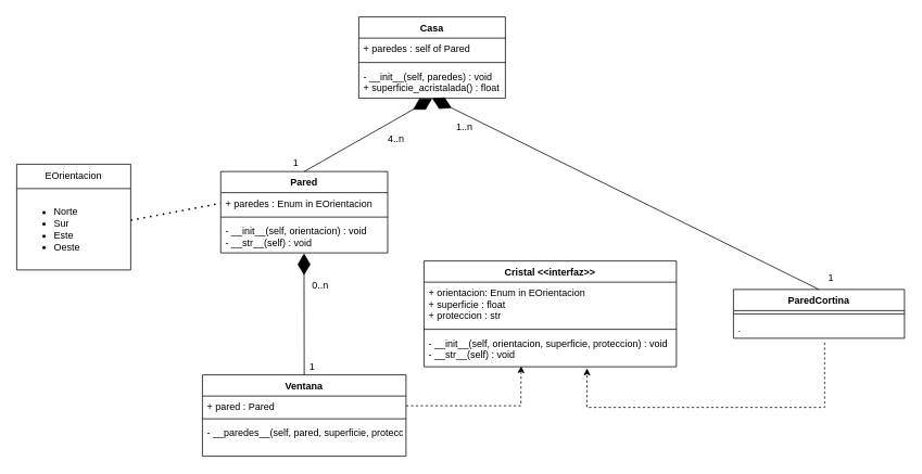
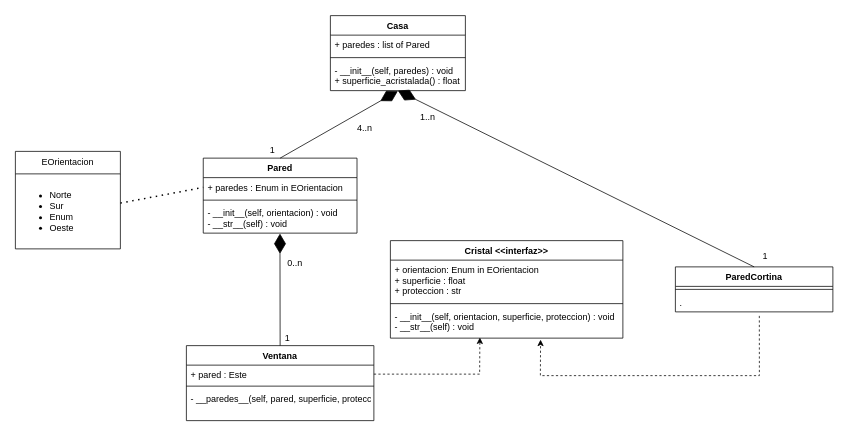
  <mxCell id="0" />
  <mxCell id="1" parent="0" />
  <mxCell id="2" value="Casa" style="swimlane;fontStyle=1;align=center;verticalAlign=top;childLayout=stackLayout;horizontal=1;startSize=26;horizontalStack=0;resizeParent=1;resizeParentMax=0;resizeLast=0;collapsible=1;marginBottom=0;rounded=0;" parent="1" vertex="1"><mxGeometry x="440" y="20" width="180" height="100" as="geometry" /></mxCell>
- <mxCell id="3" value="+ paredes : self of Pared" style="text;strokeColor=none;fillColor=none;align=left;verticalAlign=top;spacingLeft=4;spacingRight=4;overflow=hidden;rotatable=0;points=[[0,0.5],[1,0.5]];portConstraint=eastwest;rounded=0;" parent="2" vertex="1"><mxGeometry y="26" width="180" height="26" as="geometry" /></mxCell>
+ <mxCell id="3" value="+ paredes : list of Pared" style="text;strokeColor=none;fillColor=none;align=left;verticalAlign=top;spacingLeft=4;spacingRight=4;overflow=hidden;rotatable=0;points=[[0,0.5],[1,0.5]];portConstraint=eastwest;rounded=0;" parent="2" vertex="1"><mxGeometry y="26" width="180" height="26" as="geometry" /></mxCell>
  <mxCell id="4" value="" style="line;strokeWidth=1;fillColor=none;align=left;verticalAlign=middle;spacingTop=-1;spacingLeft=3;spacingRight=3;rotatable=0;labelPosition=right;points=[];portConstraint=eastwest;strokeColor=inherit;rounded=0;" parent="2" vertex="1"><mxGeometry y="52" width="180" height="8" as="geometry" /></mxCell>
  <mxCell id="5" value="- __init__(self, paredes) : void&#10;+ superficie_acristalada() : float" style="text;strokeColor=none;fillColor=none;align=left;verticalAlign=top;spacingLeft=4;spacingRight=4;overflow=hidden;rotatable=0;points=[[0,0.5],[1,0.5]];portConstraint=eastwest;rounded=0;" parent="2" vertex="1"><mxGeometry y="60" width="180" height="40" as="geometry" /></mxCell>
  <mxCell id="6" value="Pared" style="swimlane;fontStyle=1;align=center;verticalAlign=top;childLayout=stackLayout;horizontal=1;startSize=26;horizontalStack=0;resizeParent=1;resizeParentMax=0;resizeLast=0;collapsible=1;marginBottom=0;rounded=0;" parent="1" vertex="1"><mxGeometry x="270.5" y="210" width="205" height="100" as="geometry" /></mxCell>
  <mxCell id="7" value="+ paredes : Enum in EOrientacion" style="text;strokeColor=none;fillColor=none;align=left;verticalAlign=top;spacingLeft=4;spacingRight=4;overflow=hidden;rotatable=0;points=[[0,0.5],[1,0.5]];portConstraint=eastwest;rounded=0;" parent="6" vertex="1"><mxGeometry y="26" width="205" height="26" as="geometry" /></mxCell>
  <mxCell id="8" value="" style="line;strokeWidth=1;fillColor=none;align=left;verticalAlign=middle;spacingTop=-1;spacingLeft=3;spacingRight=3;rotatable=0;labelPosition=right;points=[];portConstraint=eastwest;strokeColor=inherit;rounded=0;" parent="6" vertex="1"><mxGeometry y="52" width="205" height="8" as="geometry" /></mxCell>
  <mxCell id="9" value="- __init__(self, orientacion) : void&#10;- __str__(self) : void" style="text;strokeColor=none;fillColor=none;align=left;verticalAlign=top;spacingLeft=4;spacingRight=4;overflow=hidden;rotatable=0;points=[[0,0.5],[1,0.5]];portConstraint=eastwest;rounded=0;" parent="6" vertex="1"><mxGeometry y="60" width="205" height="40" as="geometry" /></mxCell>
  <mxCell id="10" value="EOrientacion" style="swimlane;fontStyle=0;childLayout=stackLayout;horizontal=1;startSize=30;horizontalStack=0;resizeParent=1;resizeParentMax=0;resizeLast=0;collapsible=1;marginBottom=0;whiteSpace=wrap;html=1;rounded=0;" parent="1" vertex="1"><mxGeometry x="20" y="201" width="140" height="130" as="geometry" /></mxCell>
- <mxCell id="11" value="&lt;ul&gt;&lt;li&gt;Norte&lt;/li&gt;&lt;li&gt;Sur&lt;/li&gt;&lt;li&gt;Este&lt;/li&gt;&lt;li&gt;Oeste&lt;/li&gt;&lt;/ul&gt;" style="text;strokeColor=none;fillColor=none;align=left;verticalAlign=middle;spacingLeft=4;spacingRight=4;overflow=hidden;points=[[0,0.5],[1,0.5]];portConstraint=eastwest;rotatable=0;whiteSpace=wrap;html=1;rounded=0;" parent="10" vertex="1"><mxGeometry y="30" width="140" height="100" as="geometry" /></mxCell>
+ <mxCell id="11" value="&lt;ul&gt;&lt;li&gt;Norte&lt;/li&gt;&lt;li&gt;Sur&lt;/li&gt;&lt;li&gt;Enum&lt;/li&gt;&lt;li&gt;Oeste&lt;/li&gt;&lt;/ul&gt;" style="text;strokeColor=none;fillColor=none;align=left;verticalAlign=middle;spacingLeft=4;spacingRight=4;overflow=hidden;points=[[0,0.5],[1,0.5]];portConstraint=eastwest;rotatable=0;whiteSpace=wrap;html=1;rounded=0;" parent="10" vertex="1"><mxGeometry y="30" width="140" height="100" as="geometry" /></mxCell>
  <mxCell id="12" value="Ventana" style="swimlane;fontStyle=1;align=center;verticalAlign=top;childLayout=stackLayout;horizontal=1;startSize=26;horizontalStack=0;resizeParent=1;resizeParentMax=0;resizeLast=0;collapsible=1;marginBottom=0;rounded=0;" parent="1" vertex="1"><mxGeometry x="248" y="460" width="250" height="100" as="geometry" /></mxCell>
- <mxCell id="13" value="+ pared : Pared" style="text;strokeColor=none;fillColor=none;align=left;verticalAlign=top;spacingLeft=4;spacingRight=4;overflow=hidden;rotatable=0;points=[[0,0.5],[1,0.5]];portConstraint=eastwest;rounded=0;" parent="12" vertex="1"><mxGeometry y="26" width="250" height="24" as="geometry" /></mxCell>
+ <mxCell id="13" value="+ pared : Este" style="text;strokeColor=none;fillColor=none;align=left;verticalAlign=top;spacingLeft=4;spacingRight=4;overflow=hidden;rotatable=0;points=[[0,0.5],[1,0.5]];portConstraint=eastwest;rounded=0;" parent="12" vertex="1"><mxGeometry y="26" width="250" height="24" as="geometry" /></mxCell>
  <mxCell id="14" value="" style="line;strokeWidth=1;fillColor=none;align=left;verticalAlign=middle;spacingTop=-1;spacingLeft=3;spacingRight=3;rotatable=0;labelPosition=right;points=[];portConstraint=eastwest;strokeColor=inherit;rounded=0;" parent="12" vertex="1"><mxGeometry y="50" width="250" height="8" as="geometry" /></mxCell>
  <mxCell id="15" value="- __paredes__(self, pared, superficie, proteccion)" style="text;strokeColor=none;fillColor=none;align=left;verticalAlign=top;spacingLeft=4;spacingRight=4;overflow=hidden;rotatable=0;points=[[0,0.5],[1,0.5]];portConstraint=eastwest;rounded=0;" parent="12" vertex="1"><mxGeometry y="58" width="250" height="42" as="geometry" /></mxCell>
  <mxCell id="16" value="" style="endArrow=diamondThin;endFill=1;endSize=24;html=1;exitX=0.5;exitY=0;exitDx=0;exitDy=0;entryX=0.499;entryY=1.016;entryDx=0;entryDy=0;entryPerimeter=0;rounded=0;" parent="1" source="12" target="9" edge="1"><mxGeometry width="160" relative="1" as="geometry"><mxPoint x="373" y="220" as="sourcePoint" /><mxPoint x="533" y="220" as="targetPoint" /></mxGeometry></mxCell>
  <mxCell id="17" value="" style="endArrow=diamondThin;endFill=1;endSize=24;html=1;exitX=0.5;exitY=0;exitDx=0;exitDy=0;entryX=0.5;entryY=1.013;entryDx=0;entryDy=0;entryPerimeter=0;rounded=0;" parent="1" source="6" target="5" edge="1"><mxGeometry width="160" relative="1" as="geometry"><mxPoint x="333" y="120" as="sourcePoint" /><mxPoint x="373" y="130" as="targetPoint" /></mxGeometry></mxCell>
  <mxCell id="18" value="1" style="text;html=1;strokeColor=none;fillColor=none;align=center;verticalAlign=middle;whiteSpace=wrap;rounded=0;" parent="1" vertex="1"><mxGeometry x="373" y="440" width="20" height="20" as="geometry" /></mxCell>
  <mxCell id="19" value="0..n" style="text;html=1;strokeColor=none;fillColor=none;align=center;verticalAlign=middle;whiteSpace=wrap;rounded=0;" parent="1" vertex="1"><mxGeometry x="383" y="340" width="20" height="20" as="geometry" /></mxCell>
  <mxCell id="20" value="1" style="text;html=1;strokeColor=none;fillColor=none;align=center;verticalAlign=middle;whiteSpace=wrap;rounded=0;" parent="1" vertex="1"><mxGeometry x="353" y="190" width="20" height="20" as="geometry" /></mxCell>
  <mxCell id="21" value="4..n" style="text;html=1;strokeColor=none;fillColor=none;align=center;verticalAlign=middle;whiteSpace=wrap;rounded=0;" parent="1" vertex="1"><mxGeometry x="475.5" y="160" width="20" height="20" as="geometry" /></mxCell>
  <mxCell id="22" value="ParedCortina" style="swimlane;fontStyle=1;align=center;verticalAlign=top;childLayout=stackLayout;horizontal=1;startSize=26;horizontalStack=0;resizeParent=1;resizeParentMax=0;resizeLast=0;collapsible=1;marginBottom=0;rounded=0;" parent="1" vertex="1"><mxGeometry x="900" y="355" width="210" height="60" as="geometry" /></mxCell>
  <mxCell id="23" value="" style="line;strokeWidth=1;fillColor=none;align=left;verticalAlign=middle;spacingTop=-1;spacingLeft=3;spacingRight=3;rotatable=0;labelPosition=right;points=[];portConstraint=eastwest;strokeColor=inherit;rounded=0;" parent="22" vertex="1"><mxGeometry y="26" width="210" height="8" as="geometry" /></mxCell>
  <mxCell id="24" value="." style="text;strokeColor=none;fillColor=none;align=left;verticalAlign=top;spacingLeft=4;spacingRight=4;overflow=hidden;rotatable=0;points=[[0,0.5],[1,0.5]];portConstraint=eastwest;rounded=0;" parent="22" vertex="1"><mxGeometry y="34" width="210" height="26" as="geometry" /></mxCell>
  <mxCell id="25" value="" style="endArrow=none;dashed=1;html=1;dashPattern=1 3;strokeWidth=2;entryX=0;entryY=0.5;entryDx=0;entryDy=0;rounded=0;" parent="1" target="7" edge="1"><mxGeometry width="50" height="50" relative="1" as="geometry"><mxPoint x="160" y="270" as="sourcePoint" /><mxPoint x="237.5" y="440" as="targetPoint" /></mxGeometry></mxCell>
  <mxCell id="26" value="" style="endArrow=diamondThin;endFill=1;endSize=24;html=1;exitX=0.5;exitY=0;exitDx=0;exitDy=0;rounded=0;" parent="1" source="22" edge="1"><mxGeometry width="160" relative="1" as="geometry"><mxPoint x="630" y="170" as="sourcePoint" /><mxPoint x="530" y="120" as="targetPoint" /></mxGeometry></mxCell>
  <mxCell id="27" value="1" style="text;html=1;strokeColor=none;fillColor=none;align=center;verticalAlign=middle;whiteSpace=wrap;rounded=0;" parent="1" vertex="1"><mxGeometry x="1010" y="331" width="20" height="20" as="geometry" /></mxCell>
  <mxCell id="28" value="1..n" style="text;html=1;strokeColor=none;fillColor=none;align=center;verticalAlign=middle;whiteSpace=wrap;rounded=0;" parent="1" vertex="1"><mxGeometry x="560" y="145" width="20" height="20" as="geometry" /></mxCell>
  <mxCell id="29" value="Cristal &lt;&lt;interfaz&gt;&gt;" style="swimlane;fontStyle=1;align=center;verticalAlign=top;childLayout=stackLayout;horizontal=1;startSize=26;horizontalStack=0;resizeParent=1;resizeParentMax=0;resizeLast=0;collapsible=1;marginBottom=0;rounded=0;" parent="1" vertex="1"><mxGeometry x="520" y="320" width="310" height="130" as="geometry" /></mxCell>
  <mxCell id="30" value="+ orientacion: Enum in EOrientacion&#10;+ superficie : float&#10;+ proteccion : str" style="text;strokeColor=none;fillColor=none;align=left;verticalAlign=top;spacingLeft=4;spacingRight=4;overflow=hidden;rotatable=0;points=[[0,0.5],[1,0.5]];portConstraint=eastwest;rounded=0;" parent="29" vertex="1"><mxGeometry y="26" width="310" height="54" as="geometry" /></mxCell>
  <mxCell id="31" value="" style="line;strokeWidth=1;fillColor=none;align=left;verticalAlign=middle;spacingTop=-1;spacingLeft=3;spacingRight=3;rotatable=0;labelPosition=right;points=[];portConstraint=eastwest;strokeColor=inherit;rounded=0;" parent="29" vertex="1"><mxGeometry y="80" width="310" height="8" as="geometry" /></mxCell>
  <mxCell id="32" value="- __init__(self, orientacion, superficie, proteccion) : void&#10;- __str__(self) : void" style="text;strokeColor=none;fillColor=none;align=left;verticalAlign=top;spacingLeft=4;spacingRight=4;overflow=hidden;rotatable=0;points=[[0,0.5],[1,0.5]];portConstraint=eastwest;rounded=0;" parent="29" vertex="1"><mxGeometry y="88" width="310" height="42" as="geometry" /></mxCell>
  <mxCell id="33" value="" style="endArrow=classic;html=1;exitX=1;exitY=0.5;exitDx=0;exitDy=0;entryX=0.385;entryY=0.981;entryDx=0;entryDy=0;entryPerimeter=0;dashed=1;rounded=0;" parent="1" source="13" target="32" edge="1"><mxGeometry width="50" height="50" relative="1" as="geometry"><mxPoint x="510" y="410" as="sourcePoint" /><mxPoint x="560" y="360" as="targetPoint" /><Array as="points"><mxPoint x="639" y="498" /></Array></mxGeometry></mxCell>
  <mxCell id="34" value="" style="endArrow=classic;html=1;dashed=1;rounded=0;exitX=0.533;exitY=1.205;exitDx=0;exitDy=0;exitPerimeter=0;entryX=0.646;entryY=1.049;entryDx=0;entryDy=0;entryPerimeter=0;" parent="1" source="24" target="32" edge="1"><mxGeometry width="50" height="50" relative="1" as="geometry"><mxPoint x="1010" y="420" as="sourcePoint" /><mxPoint x="680" y="450" as="targetPoint" /><Array as="points"><mxPoint x="1012" y="500" /><mxPoint x="720" y="500" /></Array></mxGeometry></mxCell>
